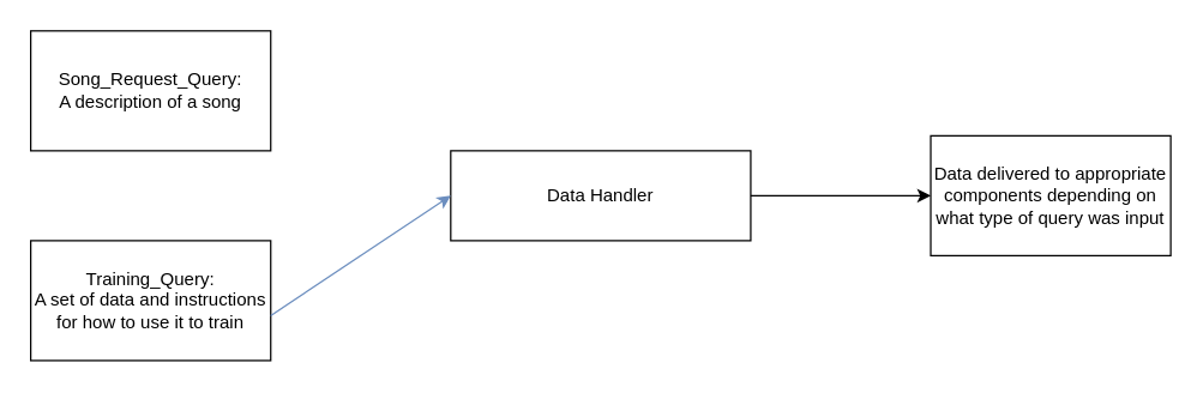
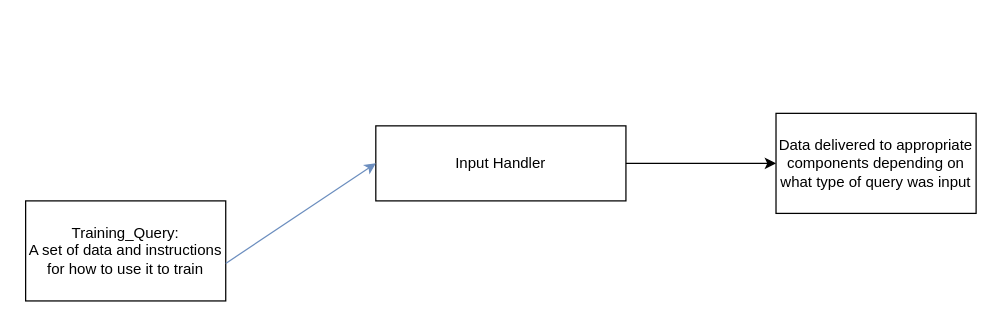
  <mxCell id="0" />
  <mxCell id="1" parent="0" />
- <mxCell id="2" value="Data Handler" style="rounded=0;whiteSpace=wrap;html=1;" parent="1" vertex="1"><mxGeometry x="300" y="100" width="200" height="60" as="geometry" /></mxCell>
- <mxCell id="3" value="Song_Request_Query:&lt;br&gt;A description of a song" style="rounded=0;whiteSpace=wrap;html=1;" parent="1" vertex="1"><mxGeometry x="20" y="20" width="160" height="80" as="geometry" /></mxCell>
+ <mxCell id="2" value="Input Handler" style="rounded=0;whiteSpace=wrap;html=1;" parent="1" vertex="1"><mxGeometry x="300" y="100" width="200" height="60" as="geometry" /></mxCell>
  <mxCell id="4" value="" style="endArrow=classic;html=1;rounded=0;entryX=0;entryY=0.5;entryDx=0;entryDy=0;" edge="1" parent="1" target="5"><mxGeometry width="50" height="50" relative="1" as="geometry"><mxPoint x="500" y="130" as="sourcePoint" /><mxPoint x="620" y="160" as="targetPoint" /></mxGeometry></mxCell>
  <mxCell id="5" value="Data delivered to appropriate components depending on what type of query was input" style="rounded=0;whiteSpace=wrap;html=1;" vertex="1" parent="1"><mxGeometry x="620" y="90" width="160" height="80" as="geometry" /></mxCell>
  <mxCell id="6" value="Training_Query:&lt;br&gt;A set of data and instructions for how to use it to train" style="rounded=0;whiteSpace=wrap;html=1;" vertex="1" parent="1"><mxGeometry x="20" y="160" width="160" height="80" as="geometry" /></mxCell>
  <mxCell id="7" value="" style="endArrow=classic;html=1;rounded=0;entryX=0;entryY=0.5;entryDx=0;entryDy=0;exitX=1;exitY=0.625;exitDx=0;exitDy=0;fillColor=#dae8fc;strokeColor=#6c8ebf;exitPerimeter=0;" edge="1" parent="1" source="6" target="2"><mxGeometry width="50" height="50" relative="1" as="geometry"><mxPoint x="170" y="100" as="sourcePoint" /><mxPoint x="290" y="170" as="targetPoint" /></mxGeometry></mxCell>
